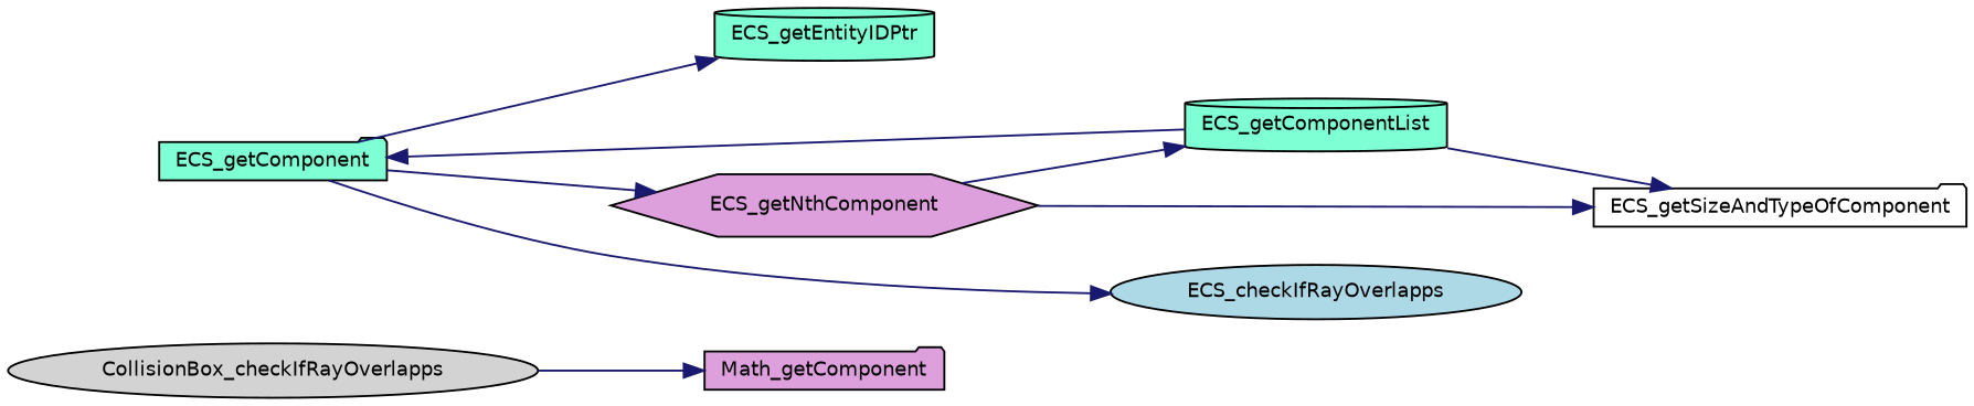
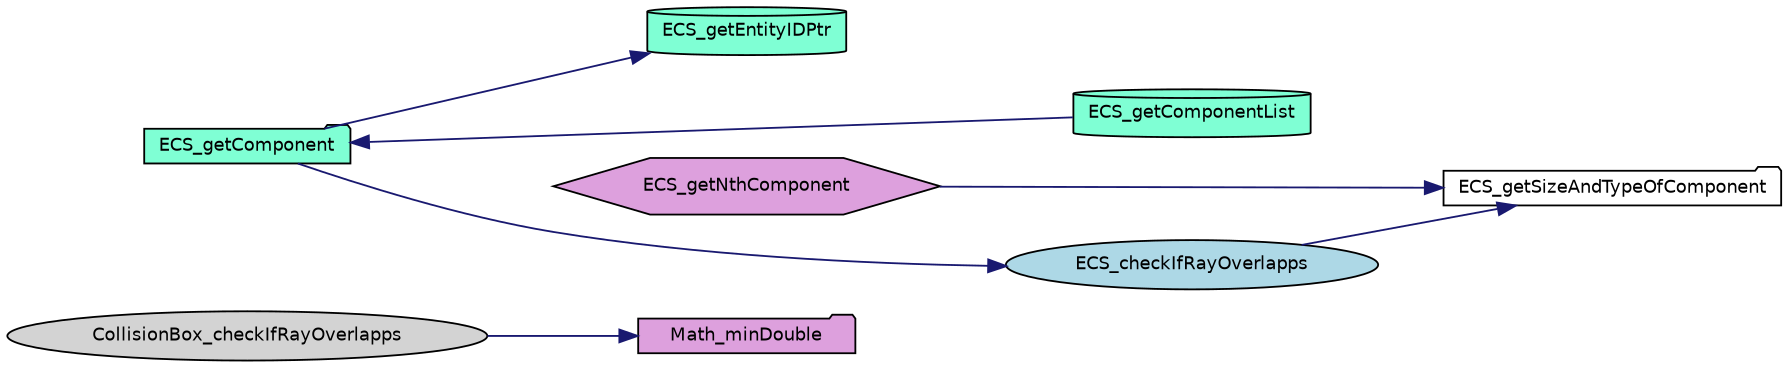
  digraph {
    rankdir=LR
    node [color=black fillcolor=aquamarine fontname=Helvetica fontsize=10 shape=folder style=filled]
    edge [color=midnightblue fontname=Helvetica fontsize=10 labelfontname=Helvetica labelfontsize=10 style=solid]
    n1 [fillcolor=lightgrey fontcolor=black height=0.2 label=CollisionBox_checkIfRayOverlapps shape=ellipse width=0.4]
-   n2 [fillcolor=plum height=0.2 label=Math_getComponent width=0.4]
+   n2 [fillcolor=plum height=0.2 label=Math_minDouble width=0.4]
    n3 [height=0.2 label=ECS_getComponent width=0.4]
    n4 [height=0.2 label=ECS_getEntityIDPtr shape=cylinder width=0.4]
    n5 [fillcolor=plum height=0.2 label=ECS_getNthComponent shape=hexagon width=0.4]
    n6 [fillcolor=lightblue height=0.2 label=ECS_checkIfRayOverlapps shape=ellipse width=0.4]
    n7 [height=0.2 label=ECS_getComponentList shape=cylinder width=0.4]
    n8 [fillcolor=white height=0.2 label=ECS_getSizeAndTypeOfComponent width=0.4]
    n1 -> n2
    n3 -> n4
-   n3 -> n5
    n3 -> n6
-   n5 -> n7
    n5 -> n8
    n7 -> n3
-   n7 -> n8
+   n6 -> n8
  }
